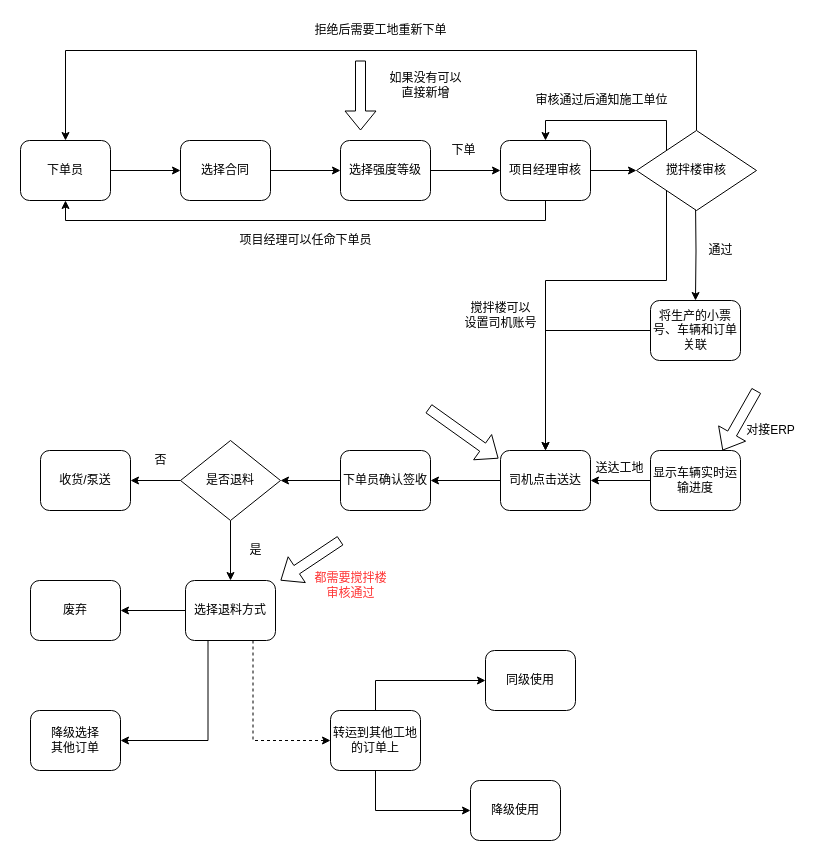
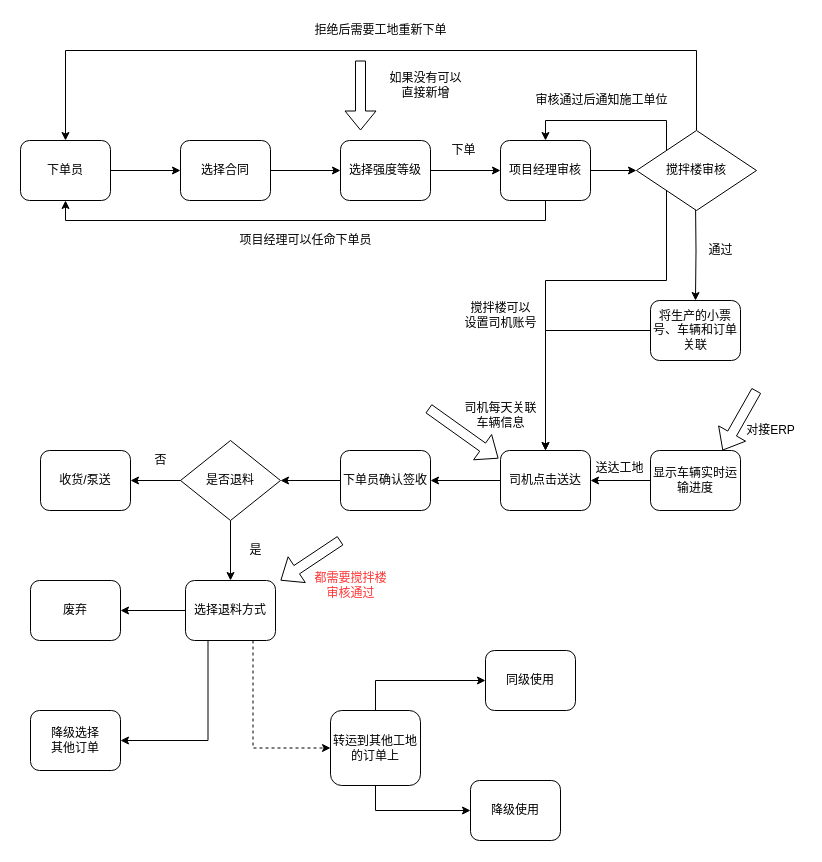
  <mxCell id="0" />
  <mxCell id="1" parent="0" />
  <mxCell id="2" value="" style="edgeStyle=orthogonalEdgeStyle;rounded=0;orthogonalLoop=1;jettySize=auto;html=1;" parent="1" source="3" target="5" edge="1"><mxGeometry relative="1" as="geometry" /></mxCell>
  <mxCell id="3" value="下单员" style="rounded=1;whiteSpace=wrap;html=1;fontSize=12;glass=0;strokeWidth=1;shadow=0;" parent="1" vertex="1"><mxGeometry x="20" y="140" width="90" height="60" as="geometry" /></mxCell>
  <mxCell id="4" value="" style="edgeStyle=orthogonalEdgeStyle;rounded=0;orthogonalLoop=1;jettySize=auto;html=1;" parent="1" source="5" target="7" edge="1"><mxGeometry relative="1" as="geometry" /></mxCell>
  <mxCell id="5" value="选择合同&lt;span style=&quot;color: rgba(0 , 0 , 0 , 0) ; font-family: monospace ; font-size: 0px&quot;&gt;%3CmxGraphModel%3E%3Croot%3E%3CmxCell%20id%3D%220%22%2F%3E%3CmxCell%20id%3D%221%22%20parent%3D%220%22%2F%3E%3CmxCell%20id%3D%222%22%20value%3D%22%E9%80%89%E6%8B%A9%E5%90%88%E5%90%8C%2F%E5%B7%A5%E7%A8%8B%22%20style%3D%22rounded%3D1%3BwhiteSpace%3Dwrap%3Bhtml%3D1%3BfontSize%3D12%3Bglass%3D0%3BstrokeWidth%3D1%3Bshadow%3D0%3B%22%20vertex%3D%221%22%20parent%3D%221%22%3E%3CmxGeometry%20x%3D%2240%22%20y%3D%22410%22%20width%3D%2290%22%20height%3D%2260%22%20as%3D%22geometry%22%2F%3E%3C%2FmxCell%3E%3C%2Froot%3E%3C%2FmxGraphModel%3E&lt;/span&gt;" style="rounded=1;whiteSpace=wrap;html=1;fontSize=12;glass=0;strokeWidth=1;shadow=0;" parent="1" vertex="1"><mxGeometry x="180" y="140" width="90" height="60" as="geometry" /></mxCell>
  <mxCell id="6" value="" style="edgeStyle=orthogonalEdgeStyle;rounded=0;orthogonalLoop=1;jettySize=auto;html=1;" parent="1" source="7" target="12" edge="1"><mxGeometry relative="1" as="geometry" /></mxCell>
  <mxCell id="7" value="选择强度等级" style="rounded=1;whiteSpace=wrap;html=1;fontSize=12;glass=0;strokeWidth=1;shadow=0;" parent="1" vertex="1"><mxGeometry x="340" y="140" width="90" height="60" as="geometry" /></mxCell>
  <mxCell id="8" value="" style="shape=flexArrow;endArrow=classic;html=1;rounded=0;" parent="1" edge="1"><mxGeometry width="50" height="50" relative="1" as="geometry"><mxPoint x="360" y="60" as="sourcePoint" /><mxPoint x="360" y="130" as="targetPoint" /></mxGeometry></mxCell>
  <mxCell id="9" value="如果没有可以&lt;br&gt;直接新增" style="text;html=1;resizable=0;autosize=1;align=center;verticalAlign=middle;points=[];fillColor=none;strokeColor=none;rounded=0;" parent="1" vertex="1"><mxGeometry x="380" y="70" width="90" height="30" as="geometry" /></mxCell>
  <mxCell id="10" style="edgeStyle=orthogonalEdgeStyle;rounded=0;orthogonalLoop=1;jettySize=auto;html=1;entryX=0.5;entryY=1;entryDx=0;entryDy=0;" parent="1" source="12" target="3" edge="1"><mxGeometry relative="1" as="geometry"><Array as="points"><mxPoint x="545" y="220" /><mxPoint x="65" y="220" /></Array></mxGeometry></mxCell>
  <mxCell id="11" value="" style="edgeStyle=orthogonalEdgeStyle;rounded=0;orthogonalLoop=1;jettySize=auto;html=1;entryX=0;entryY=0.5;entryDx=0;entryDy=0;" parent="1" source="12" target="24" edge="1"><mxGeometry relative="1" as="geometry"><mxPoint x="650" y="170" as="targetPoint" /></mxGeometry></mxCell>
  <mxCell id="12" value="项目经理审核" style="rounded=1;whiteSpace=wrap;html=1;fontSize=12;glass=0;strokeWidth=1;shadow=0;" parent="1" vertex="1"><mxGeometry x="500" y="140" width="90" height="60" as="geometry" /></mxCell>
  <mxCell id="13" value="下单" style="text;html=1;resizable=0;autosize=1;align=center;verticalAlign=middle;points=[];fillColor=none;strokeColor=none;rounded=0;" parent="1" vertex="1"><mxGeometry x="443" y="140" width="40" height="20" as="geometry" /></mxCell>
  <mxCell id="14" value="项目经理可以任命下单员" style="text;html=1;resizable=0;autosize=1;align=center;verticalAlign=middle;points=[];fillColor=none;strokeColor=none;rounded=0;" parent="1" vertex="1"><mxGeometry x="230" y="230" width="150" height="20" as="geometry" /></mxCell>
  <mxCell id="15" style="edgeStyle=orthogonalEdgeStyle;rounded=0;orthogonalLoop=1;jettySize=auto;html=1;exitX=0.5;exitY=0;exitDx=0;exitDy=0;entryX=0.5;entryY=0;entryDx=0;entryDy=0;" parent="1" source="24" target="3" edge="1"><mxGeometry relative="1" as="geometry"><mxPoint x="717.5" y="140" as="sourcePoint" /><Array as="points"><mxPoint x="696" y="50" /><mxPoint x="65" y="50" /></Array></mxGeometry></mxCell>
  <mxCell id="16" value="" style="edgeStyle=orthogonalEdgeStyle;rounded=0;orthogonalLoop=1;jettySize=auto;html=1;" parent="1" target="20" edge="1"><mxGeometry relative="1" as="geometry"><mxPoint x="695" y="200" as="sourcePoint" /></mxGeometry></mxCell>
  <mxCell id="17" value="审核通过后通知施工单位" style="text;html=1;resizable=0;autosize=1;align=center;verticalAlign=middle;points=[];fillColor=none;strokeColor=none;rounded=0;" parent="1" vertex="1"><mxGeometry x="526" y="90" width="150" height="20" as="geometry" /></mxCell>
  <mxCell id="18" value="拒绝后需要工地重新下单" style="text;html=1;resizable=0;autosize=1;align=center;verticalAlign=middle;points=[];fillColor=none;strokeColor=none;rounded=0;" parent="1" vertex="1"><mxGeometry x="305" y="20" width="150" height="20" as="geometry" /></mxCell>
  <mxCell id="19" value="" style="edgeStyle=orthogonalEdgeStyle;rounded=0;orthogonalLoop=1;jettySize=auto;html=1;" parent="1" source="20" target="30" edge="1"><mxGeometry relative="1" as="geometry" /></mxCell>
  <mxCell id="20" value="将生产的小票号、车辆和订单关联" style="rounded=1;whiteSpace=wrap;html=1;fontSize=12;glass=0;strokeWidth=1;shadow=0;" parent="1" vertex="1"><mxGeometry x="650" y="300" width="90" height="60" as="geometry" /></mxCell>
  <mxCell id="21" value="通过" style="text;html=1;resizable=0;autosize=1;align=center;verticalAlign=middle;points=[];fillColor=none;strokeColor=none;rounded=0;" parent="1" vertex="1"><mxGeometry x="700" y="240" width="40" height="20" as="geometry" /></mxCell>
  <mxCell id="22" style="edgeStyle=orthogonalEdgeStyle;rounded=0;orthogonalLoop=1;jettySize=auto;html=1;entryX=0.5;entryY=0;entryDx=0;entryDy=0;" parent="1" source="24" target="12" edge="1"><mxGeometry relative="1" as="geometry"><Array as="points"><mxPoint x="666" y="120" /><mxPoint x="545" y="120" /></Array></mxGeometry></mxCell>
  <mxCell id="23" style="edgeStyle=orthogonalEdgeStyle;rounded=0;orthogonalLoop=1;jettySize=auto;html=1;exitX=0;exitY=1;exitDx=0;exitDy=0;entryX=0.5;entryY=0;entryDx=0;entryDy=0;" parent="1" source="24" target="30" edge="1"><mxGeometry relative="1" as="geometry"><Array as="points"><mxPoint x="666" y="280" /><mxPoint x="545" y="280" /></Array></mxGeometry></mxCell>
  <mxCell id="24" value="搅拌楼审核" style="rhombus;whiteSpace=wrap;html=1;" parent="1" vertex="1"><mxGeometry x="636" y="130" width="120" height="80" as="geometry" /></mxCell>
  <mxCell id="25" value="" style="edgeStyle=orthogonalEdgeStyle;rounded=0;orthogonalLoop=1;jettySize=auto;html=1;" parent="1" source="26" target="30" edge="1"><mxGeometry relative="1" as="geometry" /></mxCell>
  <mxCell id="26" value="显示车辆实时运输进度" style="rounded=1;whiteSpace=wrap;html=1;fontSize=12;glass=0;strokeWidth=1;shadow=0;" parent="1" vertex="1"><mxGeometry x="650" y="450" width="90" height="60" as="geometry" /></mxCell>
  <mxCell id="27" value="" style="shape=flexArrow;endArrow=classic;html=1;rounded=0;" parent="1" edge="1"><mxGeometry width="50" height="50" relative="1" as="geometry"><mxPoint x="756" y="390" as="sourcePoint" /><mxPoint x="722" y="450" as="targetPoint" /></mxGeometry></mxCell>
  <mxCell id="28" value="对接ERP" style="text;html=1;resizable=0;autosize=1;align=center;verticalAlign=middle;points=[];fillColor=none;strokeColor=none;rounded=0;" parent="1" vertex="1"><mxGeometry x="740" y="420" width="60" height="20" as="geometry" /></mxCell>
  <mxCell id="29" value="" style="edgeStyle=orthogonalEdgeStyle;rounded=0;orthogonalLoop=1;jettySize=auto;html=1;" parent="1" source="30" target="33" edge="1"><mxGeometry relative="1" as="geometry" /></mxCell>
  <mxCell id="30" value="司机点击送达" style="rounded=1;whiteSpace=wrap;html=1;fontSize=12;glass=0;strokeWidth=1;shadow=0;" parent="1" vertex="1"><mxGeometry x="500" y="450" width="90" height="60" as="geometry" /></mxCell>
  <mxCell id="31" value="送达工地" style="text;html=1;resizable=0;autosize=1;align=center;verticalAlign=middle;points=[];fillColor=none;strokeColor=none;rounded=0;" parent="1" vertex="1"><mxGeometry x="589" y="458" width="60" height="20" as="geometry" /></mxCell>
  <mxCell id="32" value="" style="edgeStyle=orthogonalEdgeStyle;rounded=0;orthogonalLoop=1;jettySize=auto;html=1;" parent="1" source="33" target="37" edge="1"><mxGeometry relative="1" as="geometry" /></mxCell>
  <mxCell id="33" value="下单员确认签收" style="rounded=1;whiteSpace=wrap;html=1;fontSize=12;glass=0;strokeWidth=1;shadow=0;" parent="1" vertex="1"><mxGeometry x="340" y="450" width="90" height="60" as="geometry" /></mxCell>
  <mxCell id="34" value="搅拌楼可以&lt;br&gt;设置司机账号" style="text;html=1;resizable=0;autosize=1;align=center;verticalAlign=middle;points=[];fillColor=none;strokeColor=none;rounded=0;rotation=0;" parent="1" vertex="1"><mxGeometry x="455" y="300" width="90" height="30" as="geometry" /></mxCell>
  <mxCell id="35" value="" style="edgeStyle=orthogonalEdgeStyle;rounded=0;orthogonalLoop=1;jettySize=auto;html=1;" parent="1" source="37" target="38" edge="1"><mxGeometry relative="1" as="geometry" /></mxCell>
  <mxCell id="36" value="" style="edgeStyle=orthogonalEdgeStyle;rounded=0;orthogonalLoop=1;jettySize=auto;html=1;" parent="1" source="37" target="42" edge="1"><mxGeometry relative="1" as="geometry" /></mxCell>
  <mxCell id="37" value="是否退料" style="rhombus;whiteSpace=wrap;html=1;" parent="1" vertex="1"><mxGeometry x="180" y="440" width="100" height="80" as="geometry" /></mxCell>
  <mxCell id="38" value="收货/泵送" style="rounded=1;whiteSpace=wrap;html=1;fontSize=12;glass=0;strokeWidth=1;shadow=0;" parent="1" vertex="1"><mxGeometry x="40" y="450" width="90" height="60" as="geometry" /></mxCell>
  <mxCell id="39" value="" style="edgeStyle=orthogonalEdgeStyle;rounded=0;orthogonalLoop=1;jettySize=auto;html=1;" parent="1" source="42" target="45" edge="1"><mxGeometry relative="1" as="geometry" /></mxCell>
  <mxCell id="40" style="edgeStyle=orthogonalEdgeStyle;rounded=0;orthogonalLoop=1;jettySize=auto;html=1;entryX=1;entryY=0.5;entryDx=0;entryDy=0;fontColor=#FF3333;exitX=0.25;exitY=1;exitDx=0;exitDy=0;" parent="1" source="42" target="48" edge="1"><mxGeometry relative="1" as="geometry" /></mxCell>
  <mxCell id="41" style="edgeStyle=orthogonalEdgeStyle;rounded=0;orthogonalLoop=1;jettySize=auto;html=1;entryX=0;entryY=0.5;entryDx=0;entryDy=0;fontColor=#FF3333;exitX=0.75;exitY=1;exitDx=0;exitDy=0;dashed=1;" parent="1" source="42" target="51" edge="1"><mxGeometry relative="1" as="geometry" /></mxCell>
  <mxCell id="42" value="选择退料方式" style="rounded=1;whiteSpace=wrap;html=1;fontSize=12;glass=0;strokeWidth=1;shadow=0;" parent="1" vertex="1"><mxGeometry x="185" y="580" width="90" height="60" as="geometry" /></mxCell>
  <mxCell id="43" value="否" style="text;html=1;resizable=0;autosize=1;align=center;verticalAlign=middle;points=[];fillColor=none;strokeColor=none;rounded=0;" parent="1" vertex="1"><mxGeometry x="145" y="450" width="30" height="20" as="geometry" /></mxCell>
  <mxCell id="44" value="是" style="text;html=1;resizable=0;autosize=1;align=center;verticalAlign=middle;points=[];fillColor=none;strokeColor=none;rounded=0;" parent="1" vertex="1"><mxGeometry x="240" y="540" width="30" height="20" as="geometry" /></mxCell>
  <mxCell id="45" value="废弃" style="rounded=1;whiteSpace=wrap;html=1;fontSize=12;glass=0;strokeWidth=1;shadow=0;" parent="1" vertex="1"><mxGeometry x="30" y="580" width="90" height="60" as="geometry" /></mxCell>
  <mxCell id="46" value="" style="shape=flexArrow;endArrow=classic;html=1;rounded=0;" parent="1" edge="1"><mxGeometry width="50" height="50" relative="1" as="geometry"><mxPoint x="340" y="540" as="sourcePoint" /><mxPoint x="280" y="580" as="targetPoint" /></mxGeometry></mxCell>
  <mxCell id="47" value="&lt;font color=&quot;#ff3333&quot;&gt;都需要搅拌楼&lt;br&gt;审核通过&lt;/font&gt;" style="text;html=1;resizable=0;autosize=1;align=center;verticalAlign=middle;points=[];fillColor=none;strokeColor=none;rounded=0;" parent="1" vertex="1"><mxGeometry x="305" y="570" width="90" height="30" as="geometry" /></mxCell>
  <mxCell id="48" value="降级选择&lt;br&gt;其他订单" style="rounded=1;whiteSpace=wrap;html=1;fontSize=12;glass=0;strokeWidth=1;shadow=0;" parent="1" vertex="1"><mxGeometry x="30" y="710" width="90" height="60" as="geometry" /></mxCell>
  <mxCell id="49" style="edgeStyle=orthogonalEdgeStyle;rounded=0;orthogonalLoop=1;jettySize=auto;html=1;entryX=0;entryY=0.5;entryDx=0;entryDy=0;fontColor=#FF3333;exitX=0.5;exitY=0;exitDx=0;exitDy=0;" parent="1" source="51" target="52" edge="1"><mxGeometry relative="1" as="geometry" /></mxCell>
  <mxCell id="50" style="edgeStyle=orthogonalEdgeStyle;rounded=0;orthogonalLoop=1;jettySize=auto;html=1;entryX=0;entryY=0.5;entryDx=0;entryDy=0;fontColor=#FF3333;exitX=0.5;exitY=1;exitDx=0;exitDy=0;" parent="1" source="51" target="53" edge="1"><mxGeometry relative="1" as="geometry" /></mxCell>
- <mxCell id="51" value="转运到其他工地的订单上" style="rounded=1;whiteSpace=wrap;html=1;fontSize=12;glass=0;strokeWidth=1;shadow=0;" parent="1" vertex="1"><mxGeometry x="330" y="710" width="90" height="60" as="geometry" /></mxCell>
+ <mxCell id="51" value="转运到其他工地的订单上" style="rounded=1;whiteSpace=wrap;html=1;fontSize=12;glass=0;strokeWidth=1;shadow=0;" parent="1" vertex="1"><mxGeometry x="330" y="710" width="90" height="75" as="geometry" /></mxCell>
  <mxCell id="52" value="同级使用" style="rounded=1;whiteSpace=wrap;html=1;fontSize=12;glass=0;strokeWidth=1;shadow=0;" parent="1" vertex="1"><mxGeometry x="485" y="650" width="90" height="60" as="geometry" /></mxCell>
  <mxCell id="53" value="降级使用" style="rounded=1;whiteSpace=wrap;html=1;fontSize=12;glass=0;strokeWidth=1;shadow=0;" parent="1" vertex="1"><mxGeometry x="470" y="780" width="90" height="60" as="geometry" /></mxCell>
+ <mxCell id="54" value="司机每天关联&lt;br&gt;车辆信息" style="text;html=1;resizable=0;autosize=1;align=center;verticalAlign=middle;points=[];fillColor=none;strokeColor=none;rounded=0;" parent="1" vertex="1"><mxGeometry x="455" y="400" width="90" height="30" as="geometry" /></mxCell>
  <mxCell id="55" value="" style="shape=flexArrow;endArrow=classic;html=1;rounded=0;" parent="1" edge="1"><mxGeometry width="50" height="50" relative="1" as="geometry"><mxPoint x="428" y="408" as="sourcePoint" /><mxPoint x="498" y="458" as="targetPoint" /></mxGeometry></mxCell>
